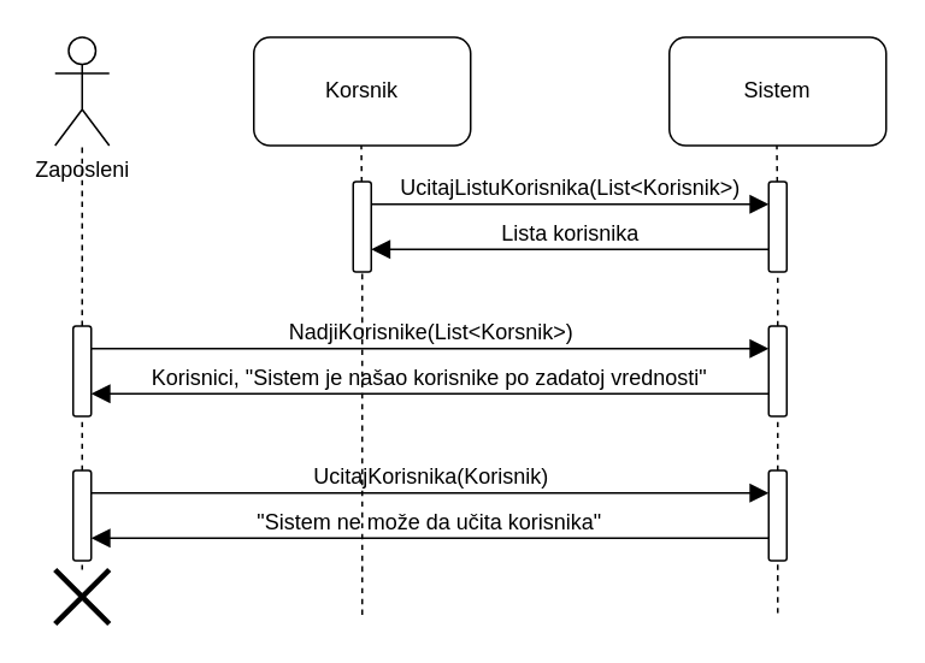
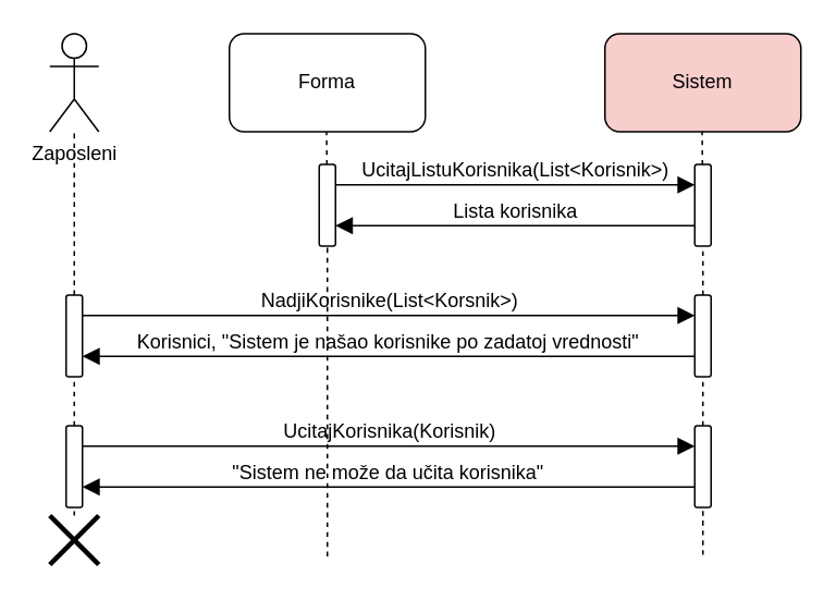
  <mxCell id="0" />
  <mxCell id="1" parent="0" />
  <mxCell id="2" value="Zaposleni" style="shape=umlActor;verticalLabelPosition=bottom;verticalAlign=top;html=1;outlineConnect=0;" parent="1" vertex="1"><mxGeometry x="30" y="20" width="30" height="60" as="geometry" /></mxCell>
  <mxCell id="3" value="" style="endArrow=none;dashed=1;html=1;rounded=0;fontSize=12;startSize=8;endSize=8;curved=1;" parent="1" source="23" edge="1"><mxGeometry width="50" height="50" relative="1" as="geometry"><mxPoint x="45" y="500" as="sourcePoint" /><mxPoint x="45" y="80" as="targetPoint" /></mxGeometry></mxCell>
- <mxCell id="4" value="Korsnik" style="rounded=1;whiteSpace=wrap;html=1;" parent="1" vertex="1"><mxGeometry x="140" y="20" width="120" height="60" as="geometry" /></mxCell>
- <mxCell id="5" value="Sistem" style="rounded=1;whiteSpace=wrap;html=1;" parent="1" vertex="1"><mxGeometry x="370" y="20" width="120" height="60" as="geometry" /></mxCell>
+ <mxCell id="4" value="Forma" style="rounded=1;whiteSpace=wrap;html=1;" parent="1" vertex="1"><mxGeometry x="140" y="20" width="120" height="60" as="geometry" /></mxCell>
+ <mxCell id="5" value="Sistem" style="rounded=1;whiteSpace=wrap;html=1;fillColor=#f8cecc;" parent="1" vertex="1"><mxGeometry x="370" y="20" width="120" height="60" as="geometry" /></mxCell>
  <mxCell id="6" value="" style="endArrow=none;dashed=1;html=1;rounded=0;fontSize=12;startSize=8;endSize=8;curved=1;" parent="1" source="8" edge="1"><mxGeometry width="50" height="50" relative="1" as="geometry"><mxPoint x="199.5" y="330" as="sourcePoint" /><mxPoint x="199.5" y="80" as="targetPoint" /></mxGeometry></mxCell>
  <mxCell id="7" value="" style="endArrow=none;dashed=1;html=1;rounded=0;fontSize=12;startSize=8;endSize=8;curved=1;" parent="1" source="10" edge="1"><mxGeometry width="50" height="50" relative="1" as="geometry"><mxPoint x="429.5" y="330" as="sourcePoint" /><mxPoint x="429.5" y="80" as="targetPoint" /></mxGeometry></mxCell>
  <mxCell id="8" value="" style="rounded=1;whiteSpace=wrap;html=1;rotation=-90;" parent="1" vertex="1"><mxGeometry x="175" y="120" width="50" height="10" as="geometry" /></mxCell>
  <mxCell id="9" value="" style="endArrow=none;dashed=1;html=1;rounded=0;fontSize=12;startSize=8;endSize=8;curved=1;" parent="1" source="12" target="10" edge="1"><mxGeometry width="50" height="50" relative="1" as="geometry"><mxPoint x="429.5" y="330" as="sourcePoint" /><mxPoint x="429.5" y="80" as="targetPoint" /></mxGeometry></mxCell>
  <mxCell id="10" value="" style="rounded=1;whiteSpace=wrap;html=1;rotation=-90;" parent="1" vertex="1"><mxGeometry x="405" y="120" width="50" height="10" as="geometry" /></mxCell>
  <mxCell id="11" value="" style="endArrow=none;dashed=1;html=1;rounded=0;fontSize=12;startSize=8;endSize=8;curved=1;" parent="1" source="15" target="12" edge="1"><mxGeometry width="50" height="50" relative="1" as="geometry"><mxPoint x="429.5" y="330" as="sourcePoint" /><mxPoint x="430" y="150" as="targetPoint" /></mxGeometry></mxCell>
  <mxCell id="12" value="" style="rounded=1;whiteSpace=wrap;html=1;rotation=-90;" parent="1" vertex="1"><mxGeometry x="405" y="200" width="50" height="10" as="geometry" /></mxCell>
  <mxCell id="13" value="" style="endArrow=none;dashed=1;html=1;rounded=0;fontSize=12;startSize=8;endSize=8;curved=1;entryX=0;entryY=0.5;entryDx=0;entryDy=0;" parent="1" target="8" edge="1"><mxGeometry width="50" height="50" relative="1" as="geometry"><mxPoint x="200" y="340" as="sourcePoint" /><mxPoint x="200" y="310" as="targetPoint" /></mxGeometry></mxCell>
  <mxCell id="14" value="" style="endArrow=none;dashed=1;html=1;rounded=0;fontSize=12;startSize=8;endSize=8;curved=1;exitX=1;exitY=0.5;exitDx=0;exitDy=0;" parent="1" target="15" edge="1"><mxGeometry width="50" height="50" relative="1" as="geometry"><mxPoint x="430" y="339" as="sourcePoint" /><mxPoint x="430" y="230" as="targetPoint" /></mxGeometry></mxCell>
  <mxCell id="15" value="" style="rounded=1;whiteSpace=wrap;html=1;rotation=-90;" parent="1" vertex="1"><mxGeometry x="405" y="280" width="50" height="10" as="geometry" /></mxCell>
  <mxCell id="16" value="UcitajListuKorisnika(List&amp;lt;Korisnik&amp;gt;)" style="html=1;verticalAlign=bottom;labelBackgroundColor=none;endArrow=block;endFill=1;rounded=0;fontSize=12;startSize=8;endSize=8;curved=1;entryX=0.75;entryY=0;entryDx=0;entryDy=0;exitX=0.75;exitY=1;exitDx=0;exitDy=0;" parent="1" source="8" target="10" edge="1"><mxGeometry width="160" relative="1" as="geometry"><mxPoint x="210" y="120" as="sourcePoint" /><mxPoint x="370" y="120" as="targetPoint" /></mxGeometry></mxCell>
  <mxCell id="17" value="Lista korisnika" style="html=1;verticalAlign=bottom;labelBackgroundColor=none;endArrow=block;endFill=1;rounded=0;fontSize=12;startSize=8;endSize=8;curved=1;entryX=0.25;entryY=1;entryDx=0;entryDy=0;exitX=0.25;exitY=0;exitDx=0;exitDy=0;" parent="1" source="10" target="8" edge="1"><mxGeometry width="160" relative="1" as="geometry"><mxPoint x="420" y="130" as="sourcePoint" /><mxPoint x="580" y="130" as="targetPoint" /></mxGeometry></mxCell>
  <mxCell id="18" value="NadjiKorisnike(List&amp;lt;Korsnik&amp;gt;)" style="html=1;verticalAlign=bottom;labelBackgroundColor=none;endArrow=block;endFill=1;rounded=0;fontSize=12;startSize=8;endSize=8;curved=1;entryX=0.75;entryY=0;entryDx=0;entryDy=0;exitX=0.75;exitY=1;exitDx=0;exitDy=0;" parent="1" source="23" target="12" edge="1"><mxGeometry x="0.003" width="160" relative="1" as="geometry"><mxPoint x="205" y="192.5" as="sourcePoint" /><mxPoint x="430" y="199" as="targetPoint" /><mxPoint as="offset" /></mxGeometry></mxCell>
  <mxCell id="19" value="Korisnici, &quot;Sistem je našao korisnike po zadatoj vrednosti&quot;" style="html=1;verticalAlign=bottom;labelBackgroundColor=none;endArrow=block;endFill=1;rounded=0;fontSize=12;startSize=8;endSize=8;curved=1;entryX=0.25;entryY=1;entryDx=0;entryDy=0;exitX=0.25;exitY=0;exitDx=0;exitDy=0;" parent="1" source="12" target="23" edge="1"><mxGeometry x="0.003" width="160" relative="1" as="geometry"><mxPoint x="420" y="220" as="sourcePoint" /><mxPoint x="205" y="217.5" as="targetPoint" /><mxPoint as="offset" /></mxGeometry></mxCell>
  <mxCell id="20" value="UcitajKorisnika(Korisnik)" style="html=1;verticalAlign=bottom;labelBackgroundColor=none;endArrow=block;endFill=1;rounded=0;fontSize=12;startSize=8;endSize=8;curved=1;entryX=0.75;entryY=0;entryDx=0;entryDy=0;exitX=0.75;exitY=1;exitDx=0;exitDy=0;" parent="1" source="25" target="15" edge="1"><mxGeometry width="160" relative="1" as="geometry"><mxPoint x="205" y="272.5" as="sourcePoint" /><mxPoint x="430" y="270" as="targetPoint" /></mxGeometry></mxCell>
  <mxCell id="21" value="&quot;Sistem ne može da učita korisnika&quot;" style="html=1;verticalAlign=bottom;labelBackgroundColor=none;endArrow=block;endFill=1;rounded=0;fontSize=12;startSize=8;endSize=8;curved=1;entryX=0.25;entryY=1;entryDx=0;entryDy=0;exitX=0.25;exitY=0;exitDx=0;exitDy=0;" parent="1" source="15" target="25" edge="1"><mxGeometry width="160" relative="1" as="geometry"><mxPoint x="420" y="300" as="sourcePoint" /><mxPoint x="205" y="297.5" as="targetPoint" /></mxGeometry></mxCell>
  <mxCell id="22" value="" style="endArrow=none;dashed=1;html=1;rounded=0;fontSize=12;startSize=8;endSize=8;curved=1;" parent="1" source="25" target="23" edge="1"><mxGeometry width="50" height="50" relative="1" as="geometry"><mxPoint x="45" y="370" as="sourcePoint" /><mxPoint x="45" y="80" as="targetPoint" /></mxGeometry></mxCell>
  <mxCell id="23" value="" style="rounded=1;whiteSpace=wrap;html=1;rotation=-90;" parent="1" vertex="1"><mxGeometry x="20" y="200" width="50" height="10" as="geometry" /></mxCell>
  <mxCell id="24" value="" style="endArrow=none;dashed=1;html=1;rounded=0;fontSize=12;startSize=8;endSize=8;curved=1;" parent="1" source="26" target="25" edge="1"><mxGeometry width="50" height="50" relative="1" as="geometry"><mxPoint x="45" y="330" as="sourcePoint" /><mxPoint x="45" y="230" as="targetPoint" /></mxGeometry></mxCell>
  <mxCell id="25" value="" style="rounded=1;whiteSpace=wrap;html=1;rotation=-90;" parent="1" vertex="1"><mxGeometry x="20" y="280" width="50" height="10" as="geometry" /></mxCell>
  <mxCell id="26" value="" style="shape=umlDestroy;whiteSpace=wrap;html=1;strokeWidth=3;targetShapes=umlLifeline;" parent="1" vertex="1"><mxGeometry x="30" y="315" width="30" height="30" as="geometry" /></mxCell>
